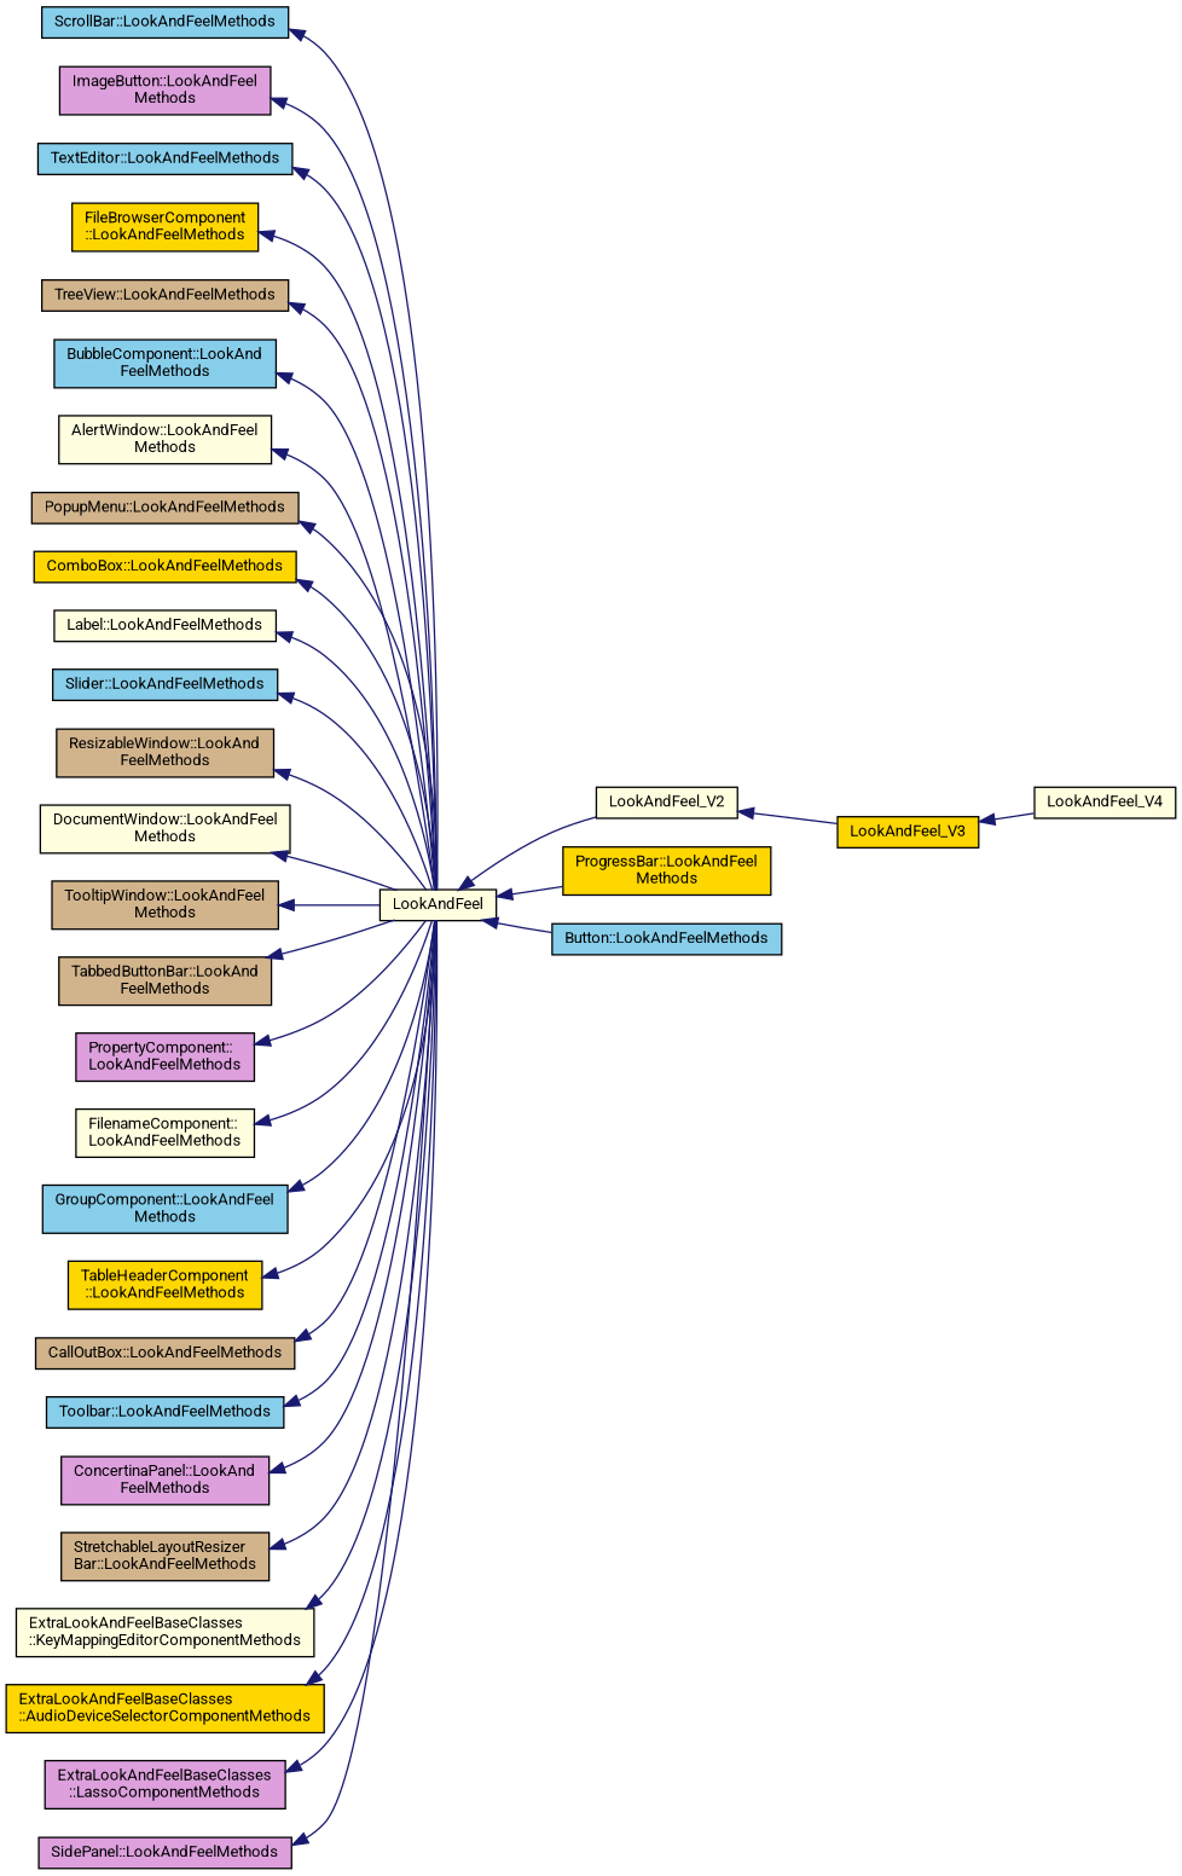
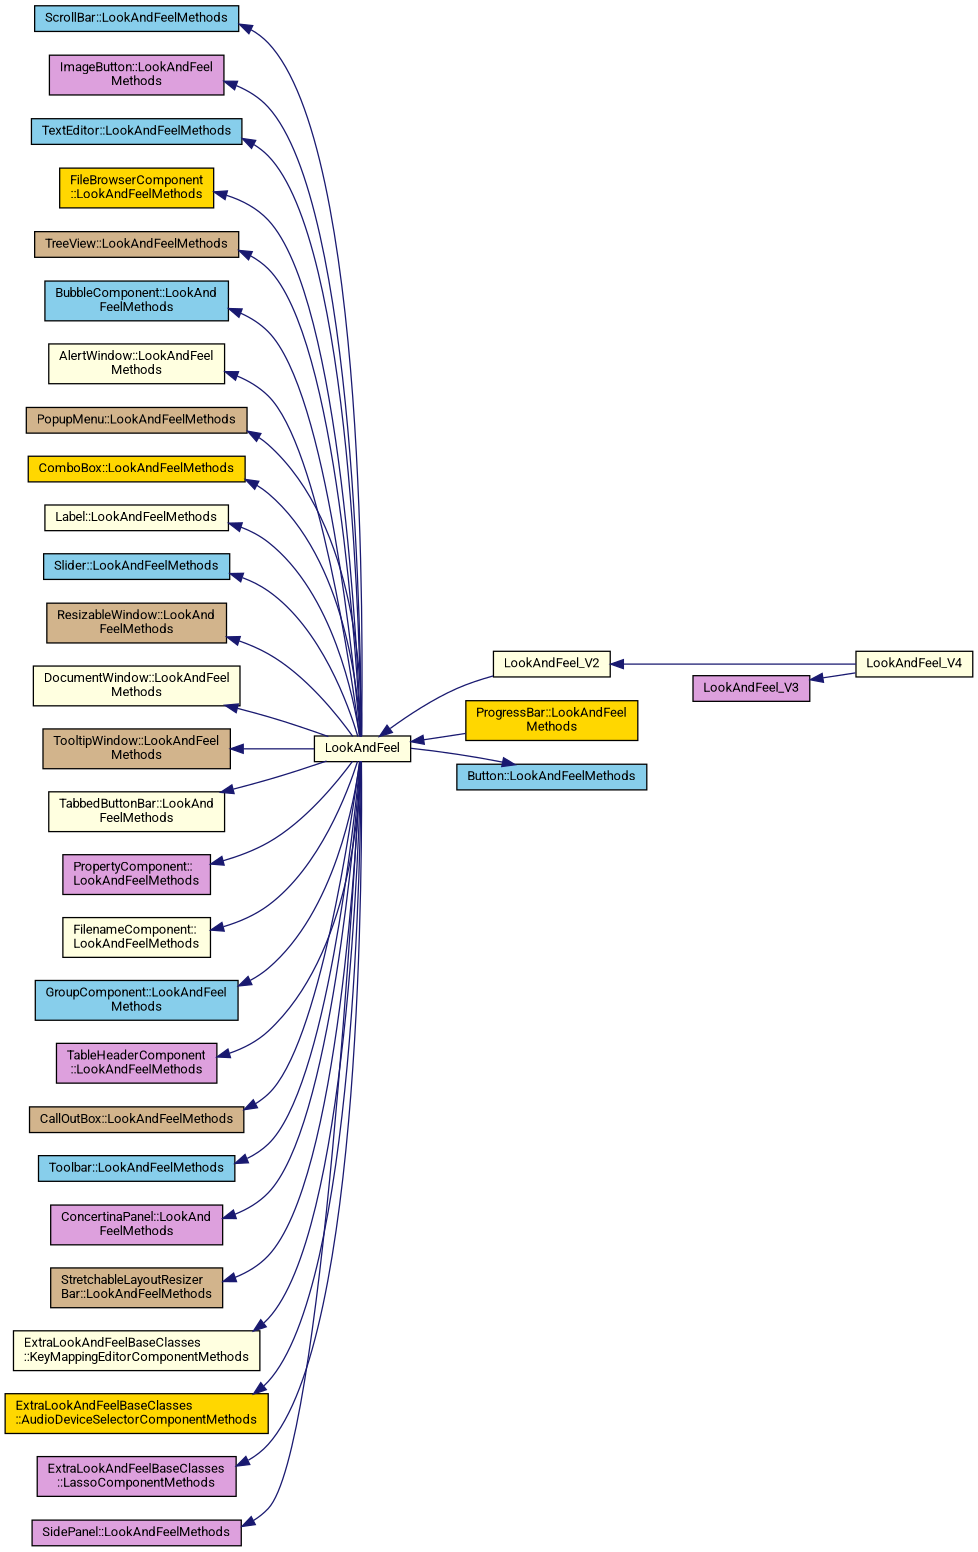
  digraph {
    fontname=Roboto
    rankdir=LR
    node [color=black fillcolor=lightyellow fontname=Roboto fontsize=10 shape=record style=filled]
    edge [color=midnightblue dir=back fontname=Roboto fontsize=10 labelfontname=Helvetica labelfontsize=10 style=solid]
    n1 [fontcolor=black height=0.2 label=LookAndFeel_V4 width=0.4]
-   n2 [fillcolor=gold height=0.2 label=LookAndFeel_V3 width=0.4]
+   n2 [fillcolor=plum height=0.2 label=LookAndFeel_V3 width=0.4]
    n3 [height=0.2 label=LookAndFeel_V2 width=0.4]
    n4 [height=0.2 label=LookAndFeel width=0.4]
    n5 [fillcolor=gold height=0.2 label="ProgressBar::LookAndFeel\lMethods" width=0.4]
    n6 [fillcolor=skyblue height=0.2 label="ScrollBar::LookAndFeelMethods" width=0.4]
    n7 [fillcolor=skyblue height=0.2 label="Button::LookAndFeelMethods" width=0.4]
    n8 [fillcolor=plum height=0.2 label="ImageButton::LookAndFeel\lMethods" width=0.4]
    n9 [fillcolor=skyblue height=0.2 label="TextEditor::LookAndFeelMethods" width=0.4]
    n10 [fillcolor=gold height=0.2 label="FileBrowserComponent\l::LookAndFeelMethods" width=0.4]
    n11 [fillcolor=tan height=0.2 label="TreeView::LookAndFeelMethods" width=0.4]
    n12 [fillcolor=skyblue height=0.2 label="BubbleComponent::LookAnd\lFeelMethods" width=0.4]
    n13 [height=0.2 label="AlertWindow::LookAndFeel\lMethods" width=0.4]
    n14 [fillcolor=tan height=0.2 label="PopupMenu::LookAndFeelMethods" width=0.4]
    n15 [fillcolor=gold height=0.2 label="ComboBox::LookAndFeelMethods" width=0.4]
    n16 [height=0.2 label="Label::LookAndFeelMethods" width=0.4]
    n17 [fillcolor=skyblue height=0.2 label="Slider::LookAndFeelMethods" width=0.4]
    n18 [fillcolor=tan height=0.2 label="ResizableWindow::LookAnd\lFeelMethods" width=0.4]
    n19 [height=0.2 label="DocumentWindow::LookAndFeel\lMethods" width=0.4]
    n20 [fillcolor=tan height=0.2 label="TooltipWindow::LookAndFeel\lMethods" width=0.4]
-   n21 [fillcolor=tan height=0.2 label="TabbedButtonBar::LookAnd\lFeelMethods" width=0.4]
+   n21 [height=0.2 label="TabbedButtonBar::LookAnd\lFeelMethods" width=0.4]
    n22 [fillcolor=plum height=0.2 label="PropertyComponent::\lLookAndFeelMethods" width=0.4]
    n23 [height=0.2 label="FilenameComponent::\lLookAndFeelMethods" width=0.4]
    n24 [fillcolor=skyblue height=0.2 label="GroupComponent::LookAndFeel\lMethods" width=0.4]
-   n25 [fillcolor=gold height=0.2 label="TableHeaderComponent\l::LookAndFeelMethods" width=0.4]
+   n25 [fillcolor=plum height=0.2 label="TableHeaderComponent\l::LookAndFeelMethods" width=0.4]
    n26 [fillcolor=tan height=0.2 label="CallOutBox::LookAndFeelMethods" width=0.4]
    n27 [fillcolor=skyblue height=0.2 label="Toolbar::LookAndFeelMethods" width=0.4]
    n28 [fillcolor=plum height=0.2 label="ConcertinaPanel::LookAnd\lFeelMethods" width=0.4]
    n29 [fillcolor=tan height=0.2 label="StretchableLayoutResizer\lBar::LookAndFeelMethods" width=0.4]
    n30 [height=0.2 label="ExtraLookAndFeelBaseClasses\l::KeyMappingEditorComponentMethods" width=0.4]
    n31 [fillcolor=gold height=0.2 label="ExtraLookAndFeelBaseClasses\l::AudioDeviceSelectorComponentMethods" width=0.4]
    n32 [fillcolor=plum height=0.2 label="ExtraLookAndFeelBaseClasses\l::LassoComponentMethods" width=0.4]
    n33 [fillcolor=plum height=0.2 label="SidePanel::LookAndFeelMethods" width=0.4]
    n2 -> n1
-   n3 -> n2
+   n3 -> n1
    n4 -> n3
    n4 -> n5
    n6 -> n4
-   n4 -> n7
+   n7 -> n4
    n8 -> n4
    n9 -> n4
    n10 -> n4
    n11 -> n4
    n12 -> n4
    n13 -> n4
    n14 -> n4
    n15 -> n4
    n16 -> n4
    n17 -> n4
    n18 -> n4
    n19 -> n4
    n20 -> n4
    n21 -> n4
    n22 -> n4
    n23 -> n4
    n24 -> n4
    n25 -> n4
    n26 -> n4
    n27 -> n4
    n28 -> n4
    n29 -> n4
    n30 -> n4
    n31 -> n4
    n32 -> n4
    n33 -> n4
  }
